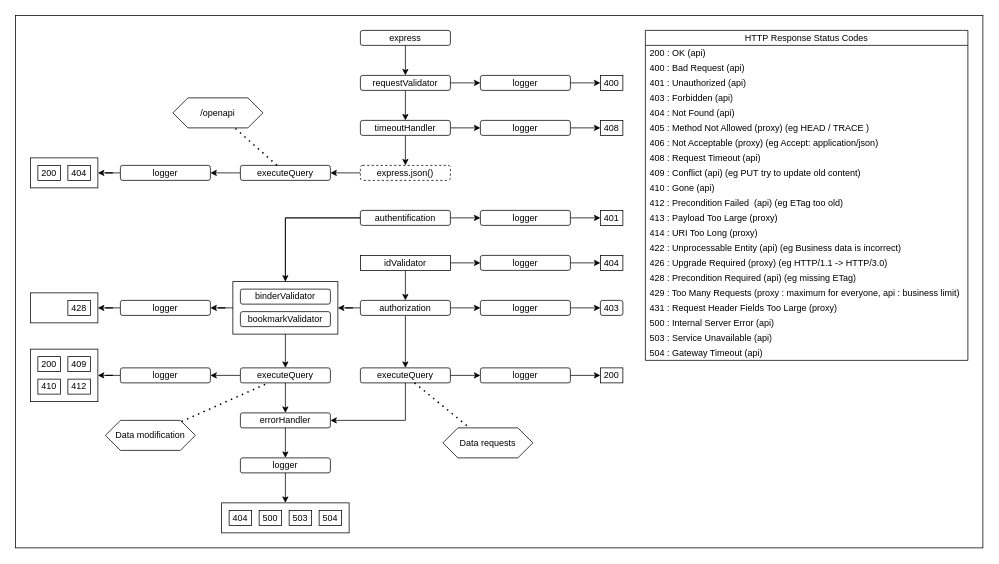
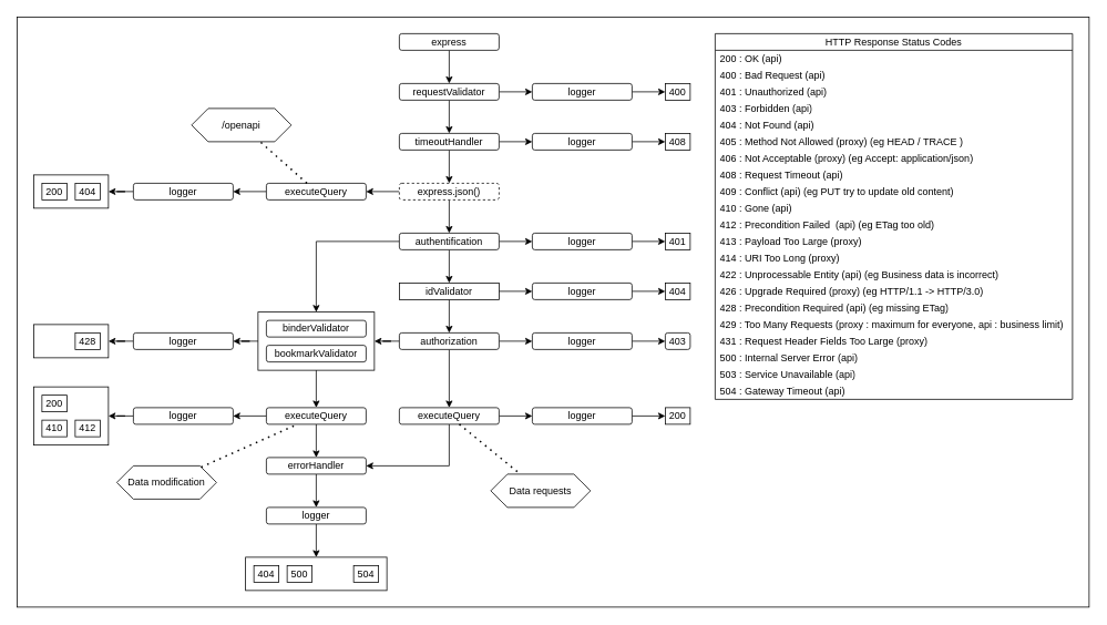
  <mxCell id="0" />
  <mxCell id="1" parent="0" />
  <mxCell id="2" value="" style="rounded=0;whiteSpace=wrap;html=1;" vertex="1" parent="1"><mxGeometry x="20" y="20" width="1290" height="710" as="geometry" /></mxCell>
  <mxCell id="3" style="edgeStyle=orthogonalEdgeStyle;rounded=0;orthogonalLoop=1;jettySize=auto;html=1;" edge="1" parent="1" source="4" target="7"><mxGeometry relative="1" as="geometry" /></mxCell>
  <mxCell id="4" value="express" style="rounded=1;whiteSpace=wrap;html=1;container=0;" parent="1" vertex="1"><mxGeometry x="480" y="40" width="120" height="20" as="geometry" /></mxCell>
  <mxCell id="5" style="edgeStyle=orthogonalEdgeStyle;rounded=0;orthogonalLoop=1;jettySize=auto;html=1;" parent="1" source="7" target="25" edge="1"><mxGeometry relative="1" as="geometry" /></mxCell>
  <mxCell id="6" style="edgeStyle=orthogonalEdgeStyle;rounded=0;orthogonalLoop=1;jettySize=auto;html=1;" edge="1" parent="1" source="7" target="42"><mxGeometry relative="1" as="geometry" /></mxCell>
  <mxCell id="7" value="requestValidator" style="rounded=1;whiteSpace=wrap;html=1;container=0;" parent="1" vertex="1"><mxGeometry x="480" y="100" width="120" height="20" as="geometry" /></mxCell>
+ <mxCell id="8" style="edgeStyle=orthogonalEdgeStyle;rounded=0;orthogonalLoop=1;jettySize=auto;html=1;entryX=0.5;entryY=0;entryDx=0;entryDy=0;" parent="1" source="10" target="31" edge="1"><mxGeometry relative="1" as="geometry" /></mxCell>
  <mxCell id="9" style="edgeStyle=orthogonalEdgeStyle;rounded=0;orthogonalLoop=1;jettySize=auto;html=1;" parent="1" source="10" target="23" edge="1"><mxGeometry relative="1" as="geometry" /></mxCell>
  <mxCell id="10" value="express.json()" style="rounded=1;whiteSpace=wrap;html=1;container=0;dashed=1;" parent="1" vertex="1"><mxGeometry x="480" y="220" width="120" height="20" as="geometry" /></mxCell>
  <mxCell id="11" style="edgeStyle=orthogonalEdgeStyle;rounded=0;orthogonalLoop=1;jettySize=auto;html=1;" parent="1" source="14" target="39" edge="1"><mxGeometry relative="1" as="geometry" /></mxCell>
  <mxCell id="12" style="edgeStyle=orthogonalEdgeStyle;rounded=0;orthogonalLoop=1;jettySize=auto;html=1;" edge="1" parent="1" source="14" target="51"><mxGeometry relative="1" as="geometry" /></mxCell>
  <mxCell id="13" style="edgeStyle=orthogonalEdgeStyle;rounded=0;orthogonalLoop=1;jettySize=auto;html=1;" edge="1" parent="1" source="14" target="76"><mxGeometry relative="1" as="geometry" /></mxCell>
  <mxCell id="14" value="authorization" style="rounded=1;whiteSpace=wrap;html=1;container=0;" parent="1" vertex="1"><mxGeometry x="480" y="400" width="120" height="20" as="geometry" /></mxCell>
  <mxCell id="15" value="400" style="rounded=0;whiteSpace=wrap;html=1;container=0;" parent="1" vertex="1"><mxGeometry x="800" y="100" width="30" height="20" as="geometry" /></mxCell>
  <mxCell id="16" value="401" style="rounded=0;whiteSpace=wrap;html=1;container=0;" parent="1" vertex="1"><mxGeometry x="800" y="280" width="30" height="20" as="geometry" /></mxCell>
  <mxCell id="17" style="edgeStyle=orthogonalEdgeStyle;rounded=0;orthogonalLoop=1;jettySize=auto;html=1;" edge="1" parent="1" source="18" target="73"><mxGeometry relative="1" as="geometry" /></mxCell>
  <mxCell id="18" value="errorHandler" style="rounded=1;whiteSpace=wrap;html=1;container=0;" parent="1" vertex="1"><mxGeometry x="320" y="550" width="120" height="20" as="geometry" /></mxCell>
  <mxCell id="19" style="edgeStyle=orthogonalEdgeStyle;rounded=0;orthogonalLoop=1;jettySize=auto;html=1;" parent="1" source="21" target="14" edge="1"><mxGeometry relative="1" as="geometry" /></mxCell>
  <mxCell id="20" style="edgeStyle=orthogonalEdgeStyle;rounded=0;orthogonalLoop=1;jettySize=auto;html=1;" parent="1" source="21" target="37" edge="1"><mxGeometry relative="1" as="geometry" /></mxCell>
  <mxCell id="21" value="idValidator" style="whiteSpace=wrap;html=1;container=0;rounded=0;" parent="1" vertex="1"><mxGeometry x="480" y="340" width="120" height="20" as="geometry" /></mxCell>
  <mxCell id="22" style="edgeStyle=orthogonalEdgeStyle;rounded=0;orthogonalLoop=1;jettySize=auto;html=1;" parent="1" source="23" target="33" edge="1"><mxGeometry relative="1" as="geometry" /></mxCell>
  <mxCell id="23" value="executeQuery" style="rounded=1;whiteSpace=wrap;html=1;container=0;" parent="1" vertex="1"><mxGeometry x="320" y="220" width="120" height="20" as="geometry" /></mxCell>
  <mxCell id="24" style="edgeStyle=orthogonalEdgeStyle;rounded=0;orthogonalLoop=1;jettySize=auto;html=1;" parent="1" source="25" target="15" edge="1"><mxGeometry relative="1" as="geometry" /></mxCell>
  <mxCell id="25" value="logger" style="rounded=1;whiteSpace=wrap;html=1;container=0;" parent="1" vertex="1"><mxGeometry x="640" y="100" width="120" height="20" as="geometry" /></mxCell>
  <mxCell id="26" style="edgeStyle=orthogonalEdgeStyle;rounded=0;orthogonalLoop=1;jettySize=auto;html=1;" parent="1" source="27" target="16" edge="1"><mxGeometry relative="1" as="geometry" /></mxCell>
  <mxCell id="27" value="logger" style="rounded=1;whiteSpace=wrap;html=1;container=0;" parent="1" vertex="1"><mxGeometry x="640" y="280" width="120" height="20" as="geometry" /></mxCell>
- <mxCell id="28" style="edgeStyle=orthogonalEdgeStyle;rounded=0;orthogonalLoop=1;jettySize=auto;html=1;" parent="1" source="31" target="53" edge="1"><mxGeometry relative="1" as="geometry" /></mxCell>
+ <mxCell id="28" style="edgeStyle=orthogonalEdgeStyle;rounded=0;orthogonalLoop=1;jettySize=auto;html=1;" parent="1" source="31" target="21" edge="1"><mxGeometry relative="1" as="geometry" /></mxCell>
  <mxCell id="29" style="edgeStyle=orthogonalEdgeStyle;rounded=0;orthogonalLoop=1;jettySize=auto;html=1;" parent="1" source="31" target="27" edge="1"><mxGeometry relative="1" as="geometry" /></mxCell>
  <mxCell id="30" style="edgeStyle=orthogonalEdgeStyle;rounded=0;orthogonalLoop=1;jettySize=auto;html=1;" edge="1" parent="1" source="31" target="51"><mxGeometry relative="1" as="geometry" /></mxCell>
  <mxCell id="31" value="authentification" style="rounded=1;whiteSpace=wrap;html=1;container=0;" parent="1" vertex="1"><mxGeometry x="480" y="280" width="120" height="20" as="geometry" /></mxCell>
  <mxCell id="32" style="edgeStyle=orthogonalEdgeStyle;rounded=0;orthogonalLoop=1;jettySize=auto;html=1;entryX=1;entryY=0.5;entryDx=0;entryDy=0;" parent="1" source="33" target="47" edge="1"><mxGeometry relative="1" as="geometry" /></mxCell>
  <mxCell id="33" value="logger" style="rounded=1;whiteSpace=wrap;html=1;container=0;" parent="1" vertex="1"><mxGeometry x="160" y="220" width="120" height="20" as="geometry" /></mxCell>
  <mxCell id="34" value="404" style="rounded=0;whiteSpace=wrap;html=1;container=0;" parent="1" vertex="1"><mxGeometry x="800" y="340" width="30" height="20" as="geometry" /></mxCell>
  <mxCell id="35" value="403" style="whiteSpace=wrap;html=1;container=0;rounded=1;" parent="1" vertex="1"><mxGeometry x="800" y="400" width="30" height="20" as="geometry" /></mxCell>
  <mxCell id="36" style="edgeStyle=orthogonalEdgeStyle;rounded=0;orthogonalLoop=1;jettySize=auto;html=1;" parent="1" source="37" target="34" edge="1"><mxGeometry relative="1" as="geometry" /></mxCell>
  <mxCell id="37" value="logger" style="rounded=1;whiteSpace=wrap;html=1;container=0;" parent="1" vertex="1"><mxGeometry x="640" y="340" width="120" height="20" as="geometry" /></mxCell>
  <mxCell id="38" style="edgeStyle=orthogonalEdgeStyle;rounded=0;orthogonalLoop=1;jettySize=auto;html=1;" parent="1" source="39" target="35" edge="1"><mxGeometry relative="1" as="geometry" /></mxCell>
  <mxCell id="39" value="logger" style="rounded=1;whiteSpace=wrap;html=1;container=0;" parent="1" vertex="1"><mxGeometry x="640" y="400" width="120" height="20" as="geometry" /></mxCell>
  <mxCell id="40" style="edgeStyle=orthogonalEdgeStyle;rounded=0;orthogonalLoop=1;jettySize=auto;html=1;" parent="1" source="42" target="45" edge="1"><mxGeometry relative="1" as="geometry" /></mxCell>
  <mxCell id="41" style="edgeStyle=orthogonalEdgeStyle;rounded=0;orthogonalLoop=1;jettySize=auto;html=1;" edge="1" parent="1" source="42" target="10"><mxGeometry relative="1" as="geometry" /></mxCell>
  <mxCell id="42" value="timeoutHandler" style="rounded=1;whiteSpace=wrap;html=1;container=0;" parent="1" vertex="1"><mxGeometry x="480" y="160" width="120" height="20" as="geometry" /></mxCell>
  <mxCell id="43" value="408" style="rounded=0;whiteSpace=wrap;html=1;container=0;" parent="1" vertex="1"><mxGeometry x="800" y="160" width="30" height="20" as="geometry" /></mxCell>
  <mxCell id="44" style="edgeStyle=orthogonalEdgeStyle;rounded=0;orthogonalLoop=1;jettySize=auto;html=1;" parent="1" source="45" target="43" edge="1"><mxGeometry relative="1" as="geometry" /></mxCell>
  <mxCell id="45" value="logger" style="rounded=1;whiteSpace=wrap;html=1;container=0;" parent="1" vertex="1"><mxGeometry x="640" y="160" width="120" height="20" as="geometry" /></mxCell>
  <mxCell id="46" value="" style="group" vertex="1" connectable="0" parent="1"><mxGeometry x="40" y="210" width="90" height="40" as="geometry" /></mxCell>
  <mxCell id="47" value="" style="rounded=0;whiteSpace=wrap;html=1;container=0;" parent="46" vertex="1"><mxGeometry width="90" height="40" as="geometry" /></mxCell>
  <mxCell id="48" value="200" style="rounded=0;whiteSpace=wrap;html=1;container=0;" parent="46" vertex="1"><mxGeometry x="10" y="10" width="30" height="20" as="geometry" /></mxCell>
  <mxCell id="49" value="404" style="rounded=0;whiteSpace=wrap;html=1;container=0;" parent="46" vertex="1"><mxGeometry x="50" y="10" width="30" height="20" as="geometry" /></mxCell>
  <mxCell id="50" value="" style="group" vertex="1" connectable="0" parent="1"><mxGeometry x="310" y="375" width="140" height="70" as="geometry" /></mxCell>
  <mxCell id="51" value="" style="rounded=0;whiteSpace=wrap;html=1;container=0;" parent="50" vertex="1"><mxGeometry width="140" height="70" as="geometry" /></mxCell>
  <mxCell id="52" value="bookmarkValidator" style="rounded=1;whiteSpace=wrap;html=1;container=0;" parent="50" vertex="1"><mxGeometry x="10" y="40" width="120" height="20" as="geometry" /></mxCell>
  <mxCell id="53" value="binderValidator" style="rounded=1;whiteSpace=wrap;html=1;container=0;" parent="50" vertex="1"><mxGeometry x="10" y="10" width="120" height="20" as="geometry" /></mxCell>
  <mxCell id="54" value="" style="group" vertex="1" connectable="0" parent="1"><mxGeometry x="40" y="390" width="90" height="40" as="geometry" /></mxCell>
  <mxCell id="55" value="" style="rounded=0;whiteSpace=wrap;html=1;container=0;" parent="54" vertex="1"><mxGeometry width="90" height="40" as="geometry" /></mxCell>
  <mxCell id="56" value="428" style="rounded=0;whiteSpace=wrap;html=1;container=0;" parent="54" vertex="1"><mxGeometry x="50" y="10" width="30" height="20" as="geometry" /></mxCell>
  <mxCell id="57" style="edgeStyle=orthogonalEdgeStyle;rounded=0;orthogonalLoop=1;jettySize=auto;html=1;entryX=1;entryY=0.5;entryDx=0;entryDy=0;" edge="1" parent="1" source="58" target="55"><mxGeometry relative="1" as="geometry" /></mxCell>
  <mxCell id="58" value="logger" style="rounded=1;whiteSpace=wrap;html=1;container=0;" vertex="1" parent="1"><mxGeometry x="160" y="400" width="120" height="20" as="geometry" /></mxCell>
  <mxCell id="59" style="edgeStyle=orthogonalEdgeStyle;rounded=0;orthogonalLoop=1;jettySize=auto;html=1;" edge="1" parent="1" source="51" target="58"><mxGeometry relative="1" as="geometry" /></mxCell>
  <mxCell id="60" style="edgeStyle=orthogonalEdgeStyle;rounded=0;orthogonalLoop=1;jettySize=auto;html=1;" edge="1" parent="1" source="62" target="71"><mxGeometry relative="1" as="geometry" /></mxCell>
  <mxCell id="61" style="edgeStyle=orthogonalEdgeStyle;rounded=0;orthogonalLoop=1;jettySize=auto;html=1;" edge="1" parent="1" source="62" target="18"><mxGeometry relative="1" as="geometry" /></mxCell>
  <mxCell id="62" value="executeQuery" style="rounded=1;whiteSpace=wrap;html=1;container=0;" vertex="1" parent="1"><mxGeometry x="320" y="490" width="120" height="20" as="geometry" /></mxCell>
  <mxCell id="63" style="edgeStyle=orthogonalEdgeStyle;rounded=0;orthogonalLoop=1;jettySize=auto;html=1;" edge="1" parent="1" source="51" target="62"><mxGeometry relative="1" as="geometry" /></mxCell>
  <mxCell id="64" value="" style="group" vertex="1" connectable="0" parent="1"><mxGeometry x="40" y="465" width="90" height="70" as="geometry" /></mxCell>
  <mxCell id="65" value="" style="rounded=0;whiteSpace=wrap;html=1;container=0;" parent="64" vertex="1"><mxGeometry width="90" height="70" as="geometry" /></mxCell>
- <mxCell id="66" value="409" style="rounded=0;whiteSpace=wrap;html=1;container=0;" parent="64" vertex="1"><mxGeometry x="50" y="10" width="30" height="20" as="geometry" /></mxCell>
  <mxCell id="67" value="200" style="rounded=0;whiteSpace=wrap;html=1;container=0;" parent="64" vertex="1"><mxGeometry x="10" y="10" width="30" height="20" as="geometry" /></mxCell>
  <mxCell id="68" value="410" style="rounded=0;whiteSpace=wrap;html=1;container=0;" parent="64" vertex="1"><mxGeometry x="10" y="40" width="30" height="20" as="geometry" /></mxCell>
  <mxCell id="69" value="412" style="rounded=0;whiteSpace=wrap;html=1;container=0;" parent="64" vertex="1"><mxGeometry x="50" y="40" width="30" height="20" as="geometry" /></mxCell>
  <mxCell id="70" style="edgeStyle=orthogonalEdgeStyle;rounded=0;orthogonalLoop=1;jettySize=auto;html=1;entryX=1;entryY=0.5;entryDx=0;entryDy=0;" edge="1" parent="1" source="71" target="65"><mxGeometry relative="1" as="geometry" /></mxCell>
  <mxCell id="71" value="logger" style="rounded=1;whiteSpace=wrap;html=1;container=0;" vertex="1" parent="1"><mxGeometry x="160" y="490" width="120" height="20" as="geometry" /></mxCell>
  <mxCell id="72" style="edgeStyle=orthogonalEdgeStyle;rounded=0;orthogonalLoop=1;jettySize=auto;html=1;" edge="1" parent="1" source="73" target="109"><mxGeometry relative="1" as="geometry" /></mxCell>
  <mxCell id="73" value="logger" style="rounded=1;whiteSpace=wrap;html=1;container=0;" vertex="1" parent="1"><mxGeometry x="320" y="610" width="120" height="20" as="geometry" /></mxCell>
  <mxCell id="74" style="edgeStyle=orthogonalEdgeStyle;rounded=0;orthogonalLoop=1;jettySize=auto;html=1;" edge="1" parent="1" source="76" target="78"><mxGeometry relative="1" as="geometry" /></mxCell>
  <mxCell id="75" style="edgeStyle=orthogonalEdgeStyle;rounded=0;orthogonalLoop=1;jettySize=auto;html=1;" edge="1" parent="1" source="76" target="18"><mxGeometry relative="1" as="geometry"><mxPoint x="540" y="560" as="targetPoint" /><Array as="points"><mxPoint x="540" y="560" /></Array></mxGeometry></mxCell>
  <mxCell id="76" value="executeQuery" style="rounded=1;whiteSpace=wrap;html=1;container=0;" vertex="1" parent="1"><mxGeometry x="480" y="490" width="120" height="20" as="geometry" /></mxCell>
  <mxCell id="77" style="edgeStyle=orthogonalEdgeStyle;rounded=0;orthogonalLoop=1;jettySize=auto;html=1;" edge="1" parent="1" source="78" target="79"><mxGeometry relative="1" as="geometry" /></mxCell>
  <mxCell id="78" value="logger" style="rounded=1;whiteSpace=wrap;html=1;container=0;" vertex="1" parent="1"><mxGeometry x="640" y="490" width="120" height="20" as="geometry" /></mxCell>
  <mxCell id="79" value="200" style="rounded=0;whiteSpace=wrap;html=1;container=0;" vertex="1" parent="1"><mxGeometry x="800" y="490" width="30" height="20" as="geometry" /></mxCell>
  <mxCell id="80" value="HTTP Response Status Codes" style="swimlane;fontStyle=0;childLayout=stackLayout;horizontal=1;startSize=20;horizontalStack=0;resizeParent=1;resizeParentMax=0;resizeLast=0;collapsible=1;marginBottom=0;whiteSpace=wrap;html=1;" vertex="1" parent="1"><mxGeometry x="860" y="40" width="430" height="440" as="geometry" /></mxCell>
  <mxCell id="81" value="200 : OK (api)" style="text;strokeColor=none;fillColor=none;align=left;verticalAlign=middle;spacingLeft=4;spacingRight=4;overflow=hidden;points=[[0,0.5],[1,0.5]];portConstraint=eastwest;rotatable=0;whiteSpace=wrap;html=1;" vertex="1" parent="80"><mxGeometry y="20" width="430" height="20" as="geometry" /></mxCell>
  <mxCell id="82" value="400 : Bad Request&amp;nbsp;(api)" style="text;strokeColor=none;fillColor=none;align=left;verticalAlign=middle;spacingLeft=4;spacingRight=4;overflow=hidden;points=[[0,0.5],[1,0.5]];portConstraint=eastwest;rotatable=0;whiteSpace=wrap;html=1;" vertex="1" parent="80"><mxGeometry y="40" width="430" height="20" as="geometry" /></mxCell>
  <mxCell id="83" value="401 : Unauthorized&amp;nbsp;(api)" style="text;strokeColor=none;fillColor=none;align=left;verticalAlign=middle;spacingLeft=4;spacingRight=4;overflow=hidden;points=[[0,0.5],[1,0.5]];portConstraint=eastwest;rotatable=0;whiteSpace=wrap;html=1;" vertex="1" parent="80"><mxGeometry y="60" width="430" height="20" as="geometry" /></mxCell>
  <mxCell id="84" value="403 : Forbidden&amp;nbsp;(api)" style="text;strokeColor=none;fillColor=none;align=left;verticalAlign=middle;spacingLeft=4;spacingRight=4;overflow=hidden;points=[[0,0.5],[1,0.5]];portConstraint=eastwest;rotatable=0;whiteSpace=wrap;html=1;" vertex="1" parent="80"><mxGeometry y="80" width="430" height="20" as="geometry" /></mxCell>
  <mxCell id="85" value="404 : Not Found&amp;nbsp;(api)" style="text;strokeColor=none;fillColor=none;align=left;verticalAlign=middle;spacingLeft=4;spacingRight=4;overflow=hidden;points=[[0,0.5],[1,0.5]];portConstraint=eastwest;rotatable=0;whiteSpace=wrap;html=1;" vertex="1" parent="80"><mxGeometry y="100" width="430" height="20" as="geometry" /></mxCell>
  <mxCell id="86" value="405 : Method Not Allowed (proxy) (eg HEAD / TRACE )" style="text;strokeColor=none;fillColor=none;align=left;verticalAlign=middle;spacingLeft=4;spacingRight=4;overflow=hidden;points=[[0,0.5],[1,0.5]];portConstraint=eastwest;rotatable=0;whiteSpace=wrap;html=1;" vertex="1" parent="80"><mxGeometry y="120" width="430" height="20" as="geometry" /></mxCell>
  <mxCell id="87" value="406 : Not Acceptable (proxy) (eg Accept: application/json)" style="text;strokeColor=none;fillColor=none;align=left;verticalAlign=middle;spacingLeft=4;spacingRight=4;overflow=hidden;points=[[0,0.5],[1,0.5]];portConstraint=eastwest;rotatable=0;whiteSpace=wrap;html=1;" vertex="1" parent="80"><mxGeometry y="140" width="430" height="20" as="geometry" /></mxCell>
  <mxCell id="88" value="408 :&amp;nbsp;Request Timeout (api)" style="text;strokeColor=none;fillColor=none;align=left;verticalAlign=middle;spacingLeft=4;spacingRight=4;overflow=hidden;points=[[0,0.5],[1,0.5]];portConstraint=eastwest;rotatable=0;whiteSpace=wrap;html=1;" vertex="1" parent="80"><mxGeometry y="160" width="430" height="20" as="geometry" /></mxCell>
  <mxCell id="89" value="409 : Conflict&amp;nbsp;(api) (eg PUT try to update old content)" style="text;strokeColor=none;fillColor=none;align=left;verticalAlign=middle;spacingLeft=4;spacingRight=4;overflow=hidden;points=[[0,0.5],[1,0.5]];portConstraint=eastwest;rotatable=0;whiteSpace=wrap;html=1;" vertex="1" parent="80"><mxGeometry y="180" width="430" height="20" as="geometry" /></mxCell>
  <mxCell id="90" value="410 : Gone&amp;nbsp;(api)" style="text;strokeColor=none;fillColor=none;align=left;verticalAlign=middle;spacingLeft=4;spacingRight=4;overflow=hidden;points=[[0,0.5],[1,0.5]];portConstraint=eastwest;rotatable=0;whiteSpace=wrap;html=1;" vertex="1" parent="80"><mxGeometry y="200" width="430" height="20" as="geometry" /></mxCell>
  <mxCell id="91" value="412 : Precondition Failed&amp;nbsp;&amp;nbsp;(api) (eg ETag too old)" style="text;strokeColor=none;fillColor=none;align=left;verticalAlign=middle;spacingLeft=4;spacingRight=4;overflow=hidden;points=[[0,0.5],[1,0.5]];portConstraint=eastwest;rotatable=0;whiteSpace=wrap;html=1;" vertex="1" parent="80"><mxGeometry y="220" width="430" height="20" as="geometry" /></mxCell>
  <mxCell id="92" value="413 : Payload Too Large&amp;nbsp;(proxy)" style="text;strokeColor=none;fillColor=none;align=left;verticalAlign=middle;spacingLeft=4;spacingRight=4;overflow=hidden;points=[[0,0.5],[1,0.5]];portConstraint=eastwest;rotatable=0;whiteSpace=wrap;html=1;" vertex="1" parent="80"><mxGeometry y="240" width="430" height="20" as="geometry" /></mxCell>
  <mxCell id="93" value="414 : URI Too Long&amp;nbsp;(proxy)" style="text;strokeColor=none;fillColor=none;align=left;verticalAlign=middle;spacingLeft=4;spacingRight=4;overflow=hidden;points=[[0,0.5],[1,0.5]];portConstraint=eastwest;rotatable=0;whiteSpace=wrap;html=1;" vertex="1" parent="80"><mxGeometry y="260" width="430" height="20" as="geometry" /></mxCell>
  <mxCell id="94" value="422 : Unprocessable Entity&amp;nbsp;(api) (eg Business data is incorrect)" style="text;strokeColor=none;fillColor=none;align=left;verticalAlign=middle;spacingLeft=4;spacingRight=4;overflow=hidden;points=[[0,0.5],[1,0.5]];portConstraint=eastwest;rotatable=0;whiteSpace=wrap;html=1;" vertex="1" parent="80"><mxGeometry y="280" width="430" height="20" as="geometry" /></mxCell>
  <mxCell id="95" value="426 : Upgrade Required&amp;nbsp;(proxy) (eg HTTP/1.1 -&amp;gt; HTTP/3.0)" style="text;strokeColor=none;fillColor=none;align=left;verticalAlign=middle;spacingLeft=4;spacingRight=4;overflow=hidden;points=[[0,0.5],[1,0.5]];portConstraint=eastwest;rotatable=0;whiteSpace=wrap;html=1;" vertex="1" parent="80"><mxGeometry y="300" width="430" height="20" as="geometry" /></mxCell>
  <mxCell id="96" value="428 : Precondition Required&amp;nbsp;(api) (eg missing ETag)" style="text;strokeColor=none;fillColor=none;align=left;verticalAlign=middle;spacingLeft=4;spacingRight=4;overflow=hidden;points=[[0,0.5],[1,0.5]];portConstraint=eastwest;rotatable=0;whiteSpace=wrap;html=1;" vertex="1" parent="80"><mxGeometry y="320" width="430" height="20" as="geometry" /></mxCell>
  <mxCell id="97" value="429 : Too Many Requests (proxy : maximum for everyone, api : business limit)" style="text;strokeColor=none;fillColor=none;align=left;verticalAlign=middle;spacingLeft=4;spacingRight=4;overflow=hidden;points=[[0,0.5],[1,0.5]];portConstraint=eastwest;rotatable=0;whiteSpace=wrap;html=1;" vertex="1" parent="80"><mxGeometry y="340" width="430" height="20" as="geometry" /></mxCell>
  <mxCell id="98" value="431 : Request Header Fields Too Large&amp;nbsp;(proxy)" style="text;strokeColor=none;fillColor=none;align=left;verticalAlign=middle;spacingLeft=4;spacingRight=4;overflow=hidden;points=[[0,0.5],[1,0.5]];portConstraint=eastwest;rotatable=0;whiteSpace=wrap;html=1;" vertex="1" parent="80"><mxGeometry y="360" width="430" height="20" as="geometry" /></mxCell>
  <mxCell id="99" value="500 : Internal Server Error (api)" style="text;strokeColor=none;fillColor=none;align=left;verticalAlign=middle;spacingLeft=4;spacingRight=4;overflow=hidden;points=[[0,0.5],[1,0.5]];portConstraint=eastwest;rotatable=0;whiteSpace=wrap;html=1;" vertex="1" parent="80"><mxGeometry y="380" width="430" height="20" as="geometry" /></mxCell>
  <mxCell id="100" value="503 : Service Unavailable&amp;nbsp;(api)" style="text;strokeColor=none;fillColor=none;align=left;verticalAlign=middle;spacingLeft=4;spacingRight=4;overflow=hidden;points=[[0,0.5],[1,0.5]];portConstraint=eastwest;rotatable=0;whiteSpace=wrap;html=1;" vertex="1" parent="80"><mxGeometry y="400" width="430" height="20" as="geometry" /></mxCell>
  <mxCell id="101" value="504 : Gateway Timeout (api)" style="text;strokeColor=none;fillColor=none;align=left;verticalAlign=middle;spacingLeft=4;spacingRight=4;overflow=hidden;points=[[0,0.5],[1,0.5]];portConstraint=eastwest;rotatable=0;whiteSpace=wrap;html=1;" vertex="1" parent="80"><mxGeometry y="420" width="430" height="20" as="geometry" /></mxCell>
  <mxCell id="102" value="/openapi" style="shape=hexagon;perimeter=hexagonPerimeter2;whiteSpace=wrap;html=1;fixedSize=1;" vertex="1" parent="1"><mxGeometry x="230" y="130" width="120" height="40" as="geometry" /></mxCell>
  <mxCell id="103" value="" style="endArrow=none;dashed=1;html=1;dashPattern=1 3;strokeWidth=2;rounded=0;" edge="1" parent="1" source="23" target="102"><mxGeometry width="50" height="50" relative="1" as="geometry"><mxPoint x="160" y="150" as="sourcePoint" /><mxPoint x="210" y="100" as="targetPoint" /></mxGeometry></mxCell>
  <mxCell id="104" value="Data modification" style="shape=hexagon;perimeter=hexagonPerimeter2;whiteSpace=wrap;html=1;fixedSize=1;" vertex="1" parent="1"><mxGeometry x="140" y="560" width="120" height="40" as="geometry" /></mxCell>
  <mxCell id="105" value="Data requests" style="shape=hexagon;perimeter=hexagonPerimeter2;whiteSpace=wrap;html=1;fixedSize=1;" vertex="1" parent="1"><mxGeometry x="590" y="570" width="120" height="40" as="geometry" /></mxCell>
  <mxCell id="106" value="" style="endArrow=none;dashed=1;html=1;dashPattern=1 3;strokeWidth=2;rounded=0;" edge="1" parent="1" source="76" target="105"><mxGeometry width="50" height="50" relative="1" as="geometry"><mxPoint x="520" y="730" as="sourcePoint" /><mxPoint x="570" y="680" as="targetPoint" /></mxGeometry></mxCell>
  <mxCell id="107" value="" style="endArrow=none;dashed=1;html=1;dashPattern=1 3;strokeWidth=2;rounded=0;" edge="1" parent="1" source="104" target="62"><mxGeometry width="50" height="50" relative="1" as="geometry"><mxPoint x="230" y="580" as="sourcePoint" /><mxPoint x="100" y="640" as="targetPoint" /></mxGeometry></mxCell>
  <mxCell id="108" value="" style="group" vertex="1" connectable="0" parent="1"><mxGeometry x="295" y="670" width="170" height="40" as="geometry" /></mxCell>
  <mxCell id="109" value="" style="rounded=0;whiteSpace=wrap;html=1;container=0;" parent="108" vertex="1"><mxGeometry width="170" height="40" as="geometry" /></mxCell>
  <mxCell id="110" value="500" style="rounded=0;whiteSpace=wrap;html=1;container=0;" parent="108" vertex="1"><mxGeometry x="50" y="10" width="30" height="20" as="geometry" /></mxCell>
- <mxCell id="111" value="503" style="rounded=0;whiteSpace=wrap;html=1;container=0;" parent="108" vertex="1"><mxGeometry x="90" y="10" width="30" height="20" as="geometry" /></mxCell>
  <mxCell id="112" value="504" style="rounded=0;whiteSpace=wrap;html=1;container=0;" parent="108" vertex="1"><mxGeometry x="130" y="10" width="30" height="20" as="geometry" /></mxCell>
  <mxCell id="113" value="404" style="rounded=0;whiteSpace=wrap;html=1;container=0;" vertex="1" parent="108"><mxGeometry x="10" y="10" width="30" height="20" as="geometry" /></mxCell>
